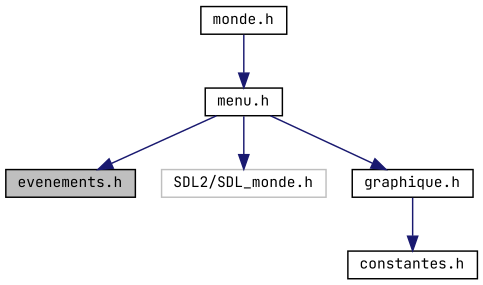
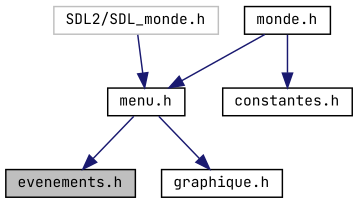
  digraph {
    fontname="JetBrains Mono"
    node [color=black fillcolor=white fontname="JetBrains Mono" fontsize=10 shape=record style=filled]
    edge [color=midnightblue fontname="JetBrains Mono" fontsize=10 labelfontname=Helvetica labelfontsize=10 style=solid]
    n1 [fillcolor=grey75 fontcolor=black height=0.2 label="evenements.h" width=0.4]
    n2 [height=0.2 label="menu.h" width=0.4]
    n3 [color=grey75 height=0.2 label="SDL2/SDL_monde.h" width=0.4]
    n4 [height=0.2 label="graphique.h" width=0.4]
    n5 [height=0.2 label="constantes.h" width=0.4]
    n6 [height=0.2 label="monde.h" width=0.4]
    n2 -> n1
-   n2 -> n3
+   n3 -> n2
    n2 -> n4
-   n4 -> n5
+   n6 -> n5
    n6 -> n2
  }
